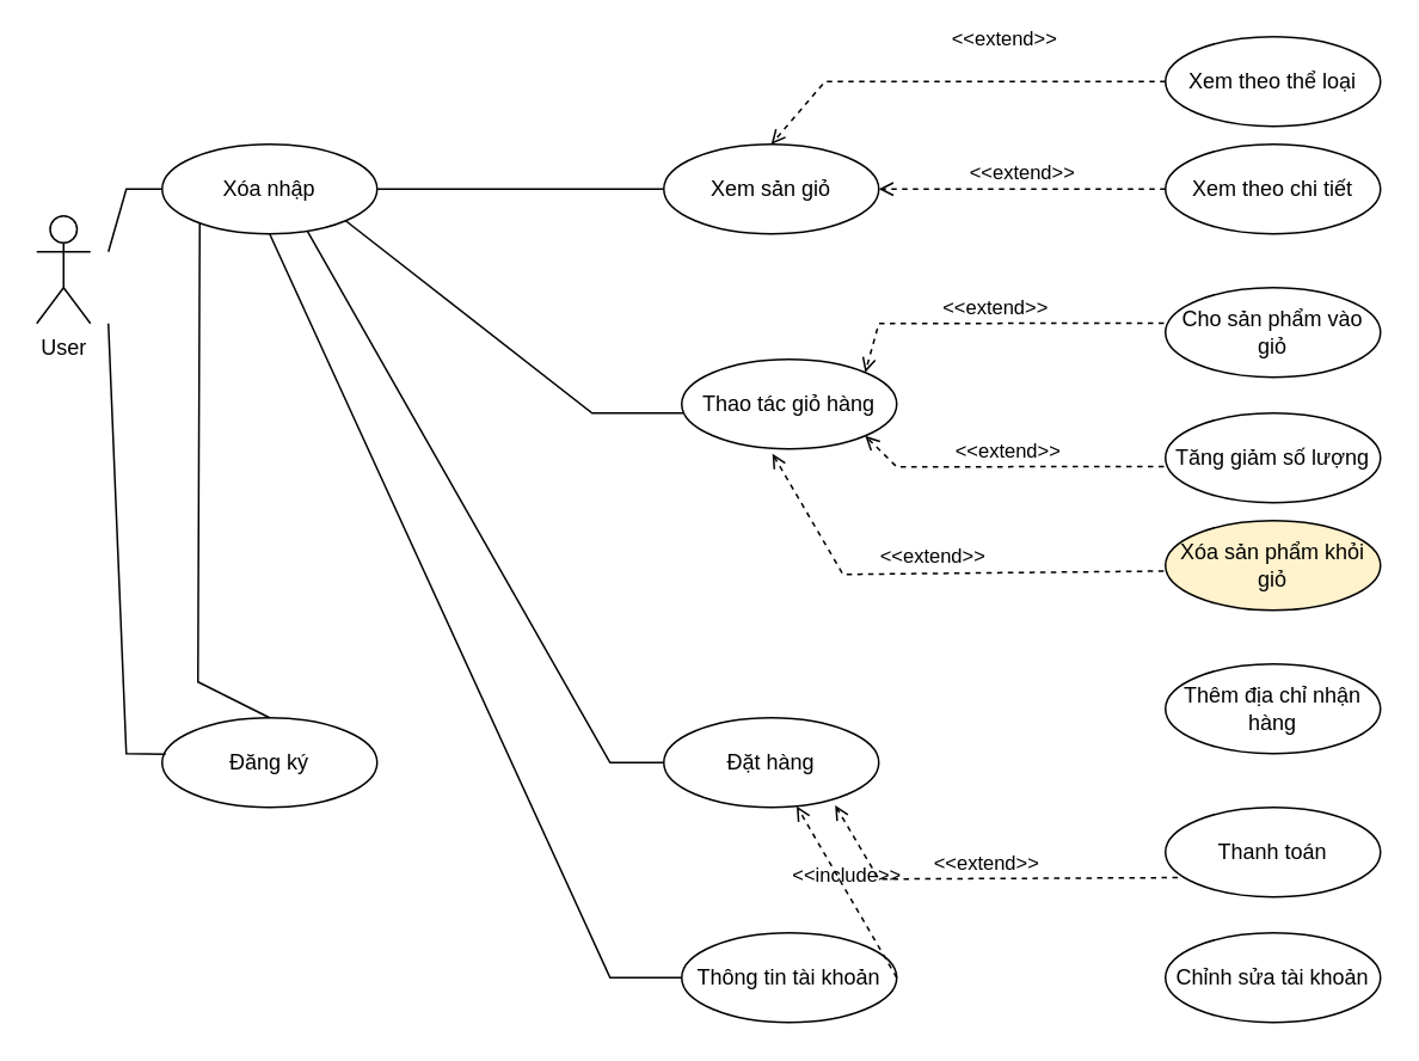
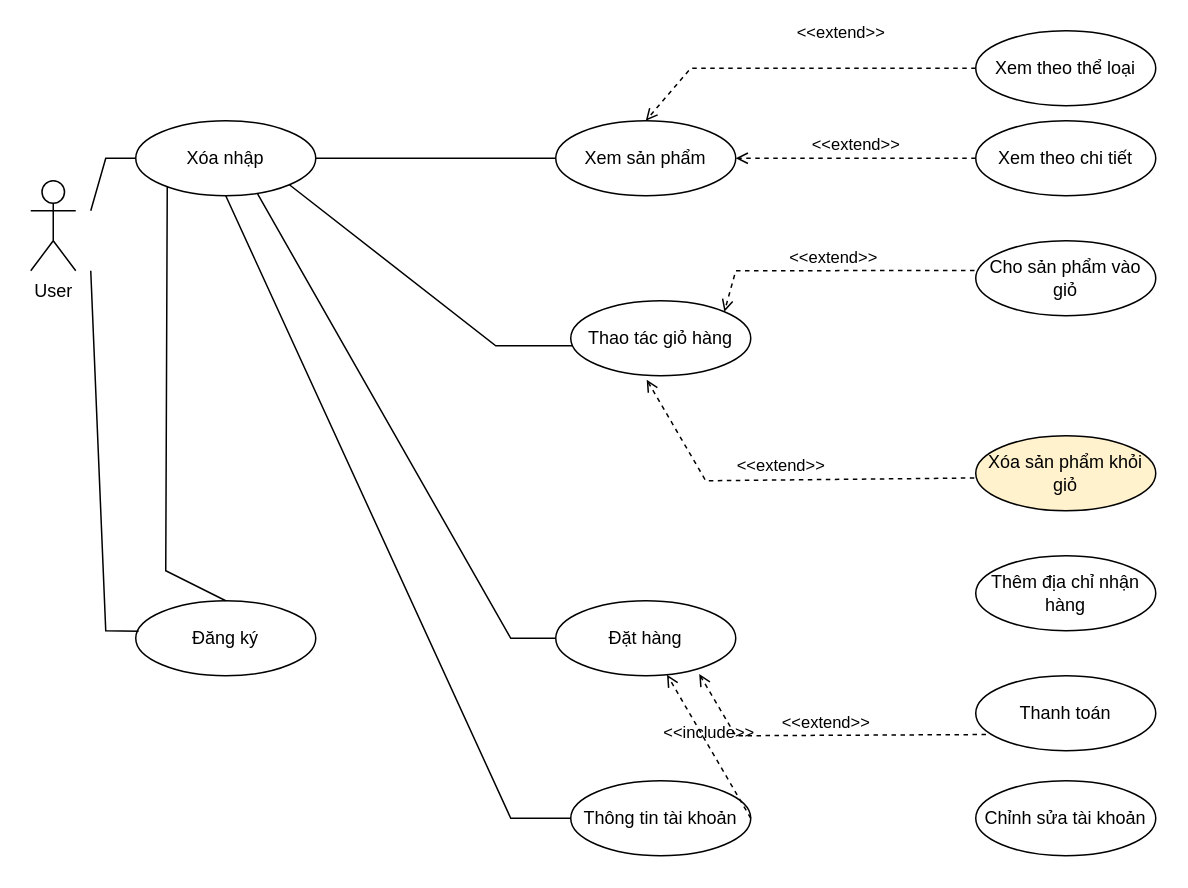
  <mxCell id="0" />
  <mxCell id="1" parent="0" />
  <mxCell id="2" value="User" style="shape=umlActor;verticalLabelPosition=bottom;verticalAlign=top;html=1;outlineConnect=0;" parent="1" vertex="1"><mxGeometry x="20" y="120" width="30" height="60" as="geometry" /></mxCell>
  <mxCell id="3" value="Xóa nhập" style="ellipse;whiteSpace=wrap;html=1;" parent="1" vertex="1"><mxGeometry x="90" y="80" width="120" height="50" as="geometry" /></mxCell>
  <mxCell id="4" value="Đăng ký" style="ellipse;whiteSpace=wrap;html=1;" parent="1" vertex="1"><mxGeometry x="90" y="400" width="120" height="50" as="geometry" /></mxCell>
  <mxCell id="5" value="" style="endArrow=none;html=1;rounded=0;entryX=0;entryY=0.5;entryDx=0;entryDy=0;" parent="1" target="3" edge="1"><mxGeometry width="50" height="50" relative="1" as="geometry"><mxPoint x="60" y="140" as="sourcePoint" /><mxPoint x="160" y="30" as="targetPoint" /><Array as="points"><mxPoint x="70" y="105" /></Array></mxGeometry></mxCell>
  <mxCell id="6" value="" style="endArrow=none;html=1;rounded=0;entryX=0.016;entryY=0.406;entryDx=0;entryDy=0;entryPerimeter=0;" parent="1" target="4" edge="1"><mxGeometry width="50" height="50" relative="1" as="geometry"><mxPoint x="60" y="180" as="sourcePoint" /><mxPoint x="380" y="90" as="targetPoint" /><Array as="points"><mxPoint x="70" y="420" /></Array></mxGeometry></mxCell>
- <mxCell id="7" value="Xem sản giỏ" style="ellipse;whiteSpace=wrap;html=1;" parent="1" vertex="1"><mxGeometry x="370" y="80" width="120" height="50" as="geometry" /></mxCell>
+ <mxCell id="7" value="Xem sản phẩm" style="ellipse;whiteSpace=wrap;html=1;" parent="1" vertex="1"><mxGeometry x="370" y="80" width="120" height="50" as="geometry" /></mxCell>
  <mxCell id="8" value="" style="endArrow=none;html=1;rounded=0;exitX=1;exitY=0.5;exitDx=0;exitDy=0;entryX=0;entryY=0.5;entryDx=0;entryDy=0;" parent="1" source="3" target="7" edge="1"><mxGeometry width="50" height="50" relative="1" as="geometry"><mxPoint x="280" y="50" as="sourcePoint" /><mxPoint x="330" y="0" as="targetPoint" /></mxGeometry></mxCell>
  <mxCell id="9" value="Xem theo thể loại" style="ellipse;whiteSpace=wrap;html=1;" parent="1" vertex="1"><mxGeometry x="650" y="20" width="120" height="50" as="geometry" /></mxCell>
  <mxCell id="10" value="Xem theo chi tiết" style="ellipse;whiteSpace=wrap;html=1;" parent="1" vertex="1"><mxGeometry x="650" y="80" width="120" height="50" as="geometry" /></mxCell>
  <mxCell id="11" value="Thao tác giỏ hàng" style="ellipse;whiteSpace=wrap;html=1;" parent="1" vertex="1"><mxGeometry x="380" y="200" width="120" height="50" as="geometry" /></mxCell>
  <mxCell id="12" value="Cho sản phẩm vào giỏ" style="ellipse;whiteSpace=wrap;html=1;" parent="1" vertex="1"><mxGeometry x="650" y="160" width="120" height="50" as="geometry" /></mxCell>
- <mxCell id="13" value="Tăng giảm số lượng" style="ellipse;whiteSpace=wrap;html=1;" parent="1" vertex="1"><mxGeometry x="650" y="230" width="120" height="50" as="geometry" /></mxCell>
  <mxCell id="14" value="Xóa sản phẩm khỏi giỏ" style="ellipse;whiteSpace=wrap;html=1;fillColor=#fff2cc;" parent="1" vertex="1"><mxGeometry x="650" y="290" width="120" height="50" as="geometry" /></mxCell>
  <mxCell id="15" value="Đặt hàng" style="ellipse;whiteSpace=wrap;html=1;" parent="1" vertex="1"><mxGeometry x="370" y="400" width="120" height="50" as="geometry" /></mxCell>
  <mxCell id="16" value="Thêm địa chỉ nhận hàng" style="ellipse;whiteSpace=wrap;html=1;" parent="1" vertex="1"><mxGeometry x="650" y="370" width="120" height="50" as="geometry" /></mxCell>
  <mxCell id="17" value="Thông tin tài khoản" style="ellipse;whiteSpace=wrap;html=1;" parent="1" vertex="1"><mxGeometry x="380" y="520" width="120" height="50" as="geometry" /></mxCell>
  <mxCell id="18" value="Chỉnh sửa tài khoản" style="ellipse;whiteSpace=wrap;html=1;" parent="1" vertex="1"><mxGeometry x="650" y="520" width="120" height="50" as="geometry" /></mxCell>
  <mxCell id="19" value="Thanh toán" style="ellipse;whiteSpace=wrap;html=1;" parent="1" vertex="1"><mxGeometry x="650" y="450" width="120" height="50" as="geometry" /></mxCell>
  <mxCell id="20" value="&amp;lt;&amp;lt;extend&amp;gt;&amp;gt;" style="html=1;verticalAlign=bottom;labelBackgroundColor=none;endArrow=open;endFill=0;dashed=1;rounded=0;exitX=0;exitY=0.5;exitDx=0;exitDy=0;entryX=0.5;entryY=0;entryDx=0;entryDy=0;" parent="1" source="9" target="7" edge="1"><mxGeometry x="-0.238" y="-15" width="160" relative="1" as="geometry"><mxPoint x="110" y="30" as="sourcePoint" /><mxPoint x="270" y="30" as="targetPoint" /><Array as="points"><mxPoint x="460" y="45" /></Array><mxPoint as="offset" /></mxGeometry></mxCell>
  <mxCell id="21" value="&amp;lt;&amp;lt;extend&amp;gt;&amp;gt;" style="html=1;verticalAlign=bottom;labelBackgroundColor=none;endArrow=open;endFill=0;dashed=1;rounded=0;exitX=0;exitY=0.5;exitDx=0;exitDy=0;entryX=1;entryY=0.5;entryDx=0;entryDy=0;" parent="1" source="10" target="7" edge="1"><mxGeometry width="160" relative="1" as="geometry"><mxPoint x="230" y="290" as="sourcePoint" /><mxPoint x="390" y="290" as="targetPoint" /></mxGeometry></mxCell>
  <mxCell id="22" value="&amp;lt;&amp;lt;extend&amp;gt;&amp;gt;" style="html=1;verticalAlign=bottom;labelBackgroundColor=none;endArrow=open;endFill=0;dashed=1;rounded=0;entryX=1;entryY=0;entryDx=0;entryDy=0;exitX=-0.007;exitY=0.396;exitDx=0;exitDy=0;exitPerimeter=0;" parent="1" target="11" edge="1" source="12"><mxGeometry width="160" relative="1" as="geometry"><mxPoint x="470" y="180" as="sourcePoint" /><mxPoint x="470" y="300" as="targetPoint" /><Array as="points"><mxPoint x="490" y="180" /></Array></mxGeometry></mxCell>
- <mxCell id="23" value="&amp;lt;&amp;lt;extend&amp;gt;&amp;gt;" style="html=1;verticalAlign=bottom;labelBackgroundColor=none;endArrow=open;endFill=0;dashed=1;rounded=0;exitX=-0.007;exitY=0.596;exitDx=0;exitDy=0;entryX=1;entryY=1;entryDx=0;entryDy=0;exitPerimeter=0;" parent="1" source="13" target="11" edge="1"><mxGeometry width="160" relative="1" as="geometry"><mxPoint x="260" y="280" as="sourcePoint" /><mxPoint x="420" y="280" as="targetPoint" /><Array as="points"><mxPoint x="500" y="260" /></Array></mxGeometry></mxCell>
  <mxCell id="24" value="&amp;lt;&amp;lt;extend&amp;gt;&amp;gt;" style="html=1;verticalAlign=bottom;labelBackgroundColor=none;endArrow=open;endFill=0;dashed=1;rounded=0;entryX=0.422;entryY=1.052;entryDx=0;entryDy=0;entryPerimeter=0;exitX=-0.008;exitY=0.563;exitDx=0;exitDy=0;exitPerimeter=0;" parent="1" source="14" target="11" edge="1"><mxGeometry width="160" relative="1" as="geometry"><mxPoint x="340" y="320" as="sourcePoint" /><mxPoint x="500" y="320" as="targetPoint" /><Array as="points"><mxPoint x="470" y="320" /></Array></mxGeometry></mxCell>
  <mxCell id="25" value="" style="endArrow=none;html=1;rounded=0;entryX=0.175;entryY=0.876;entryDx=0;entryDy=0;exitX=0.5;exitY=0;exitDx=0;exitDy=0;entryPerimeter=0;" parent="1" source="4" target="3" edge="1"><mxGeometry width="50" height="50" relative="1" as="geometry"><mxPoint x="130" y="410" as="sourcePoint" /><mxPoint x="260" y="120" as="targetPoint" /><Array as="points"><mxPoint x="110" y="380" /></Array></mxGeometry></mxCell>
  <mxCell id="26" value="" style="endArrow=none;html=1;rounded=0;exitX=1;exitY=1;exitDx=0;exitDy=0;entryX=0.007;entryY=0.6;entryDx=0;entryDy=0;entryPerimeter=0;" parent="1" source="3" target="11" edge="1"><mxGeometry width="50" height="50" relative="1" as="geometry"><mxPoint x="190" y="320" as="sourcePoint" /><mxPoint x="240" y="270" as="targetPoint" /><Array as="points"><mxPoint x="330" y="230" /></Array></mxGeometry></mxCell>
  <mxCell id="27" value="" style="endArrow=none;html=1;rounded=0;exitX=0.677;exitY=0.976;exitDx=0;exitDy=0;exitPerimeter=0;entryX=0;entryY=0.5;entryDx=0;entryDy=0;" parent="1" source="3" target="15" edge="1"><mxGeometry width="50" height="50" relative="1" as="geometry"><mxPoint x="240" y="370" as="sourcePoint" /><mxPoint x="290" y="320" as="targetPoint" /><Array as="points"><mxPoint x="340" y="425" /></Array></mxGeometry></mxCell>
  <mxCell id="28" value="" style="endArrow=none;html=1;rounded=0;exitX=0.5;exitY=1;exitDx=0;exitDy=0;entryX=0;entryY=0.5;entryDx=0;entryDy=0;" parent="1" source="3" target="17" edge="1"><mxGeometry width="50" height="50" relative="1" as="geometry"><mxPoint x="200" y="370" as="sourcePoint" /><mxPoint x="250" y="320" as="targetPoint" /><Array as="points"><mxPoint x="340" y="545" /></Array></mxGeometry></mxCell>
  <mxCell id="29" value="&amp;lt;&amp;lt;extend&amp;gt;&amp;gt;" style="html=1;verticalAlign=bottom;labelBackgroundColor=none;endArrow=open;endFill=0;dashed=1;rounded=0;entryX=0.797;entryY=0.976;entryDx=0;entryDy=0;entryPerimeter=0;exitX=0.057;exitY=0.784;exitDx=0;exitDy=0;exitPerimeter=0;" parent="1" source="19" target="15" edge="1"><mxGeometry width="160" relative="1" as="geometry"><mxPoint x="370" y="490" as="sourcePoint" /><mxPoint x="530" y="490" as="targetPoint" /><Array as="points"><mxPoint x="490" y="490" /></Array></mxGeometry></mxCell>
  <mxCell id="30" value="&amp;lt;&amp;lt;include&amp;gt;&amp;gt;" style="html=1;verticalAlign=bottom;labelBackgroundColor=none;endArrow=open;endFill=0;dashed=1;rounded=0;exitX=1;exitY=0.5;exitDx=0;exitDy=0;" parent="1" source="17" target="15" edge="1"><mxGeometry width="160" relative="1" as="geometry"><mxPoint x="350" y="590" as="sourcePoint" /><mxPoint x="510" y="590" as="targetPoint" /></mxGeometry></mxCell>
